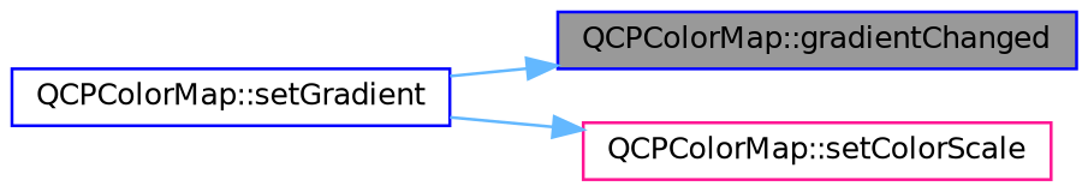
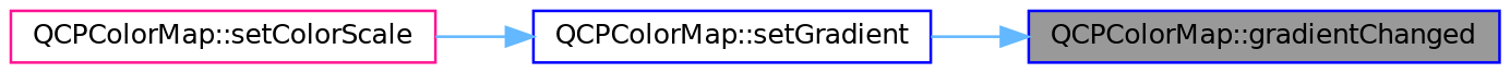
  digraph {
    rankdir=RL
    node [color=blue fillcolor=white fontname=Helvetica fontsize=10 shape=box style=filled]
    edge [color=steelblue1 dir=back fontname=Helvetica fontsize=10 labelfontname=Helvetica labelfontsize=10 style=solid]
    n1 [fillcolor=grey60 fontcolor=black height=0.2 label="QCPColorMap::gradientChanged" width=0.4]
    n2 [height=0.2 label="QCPColorMap::setGradient" width=0.4]
    n3 [color=deeppink height=0.2 label="QCPColorMap::setColorScale" width=0.4]
    n1 -> n2
-   n3 -> n2
+   n2 -> n3
  }
